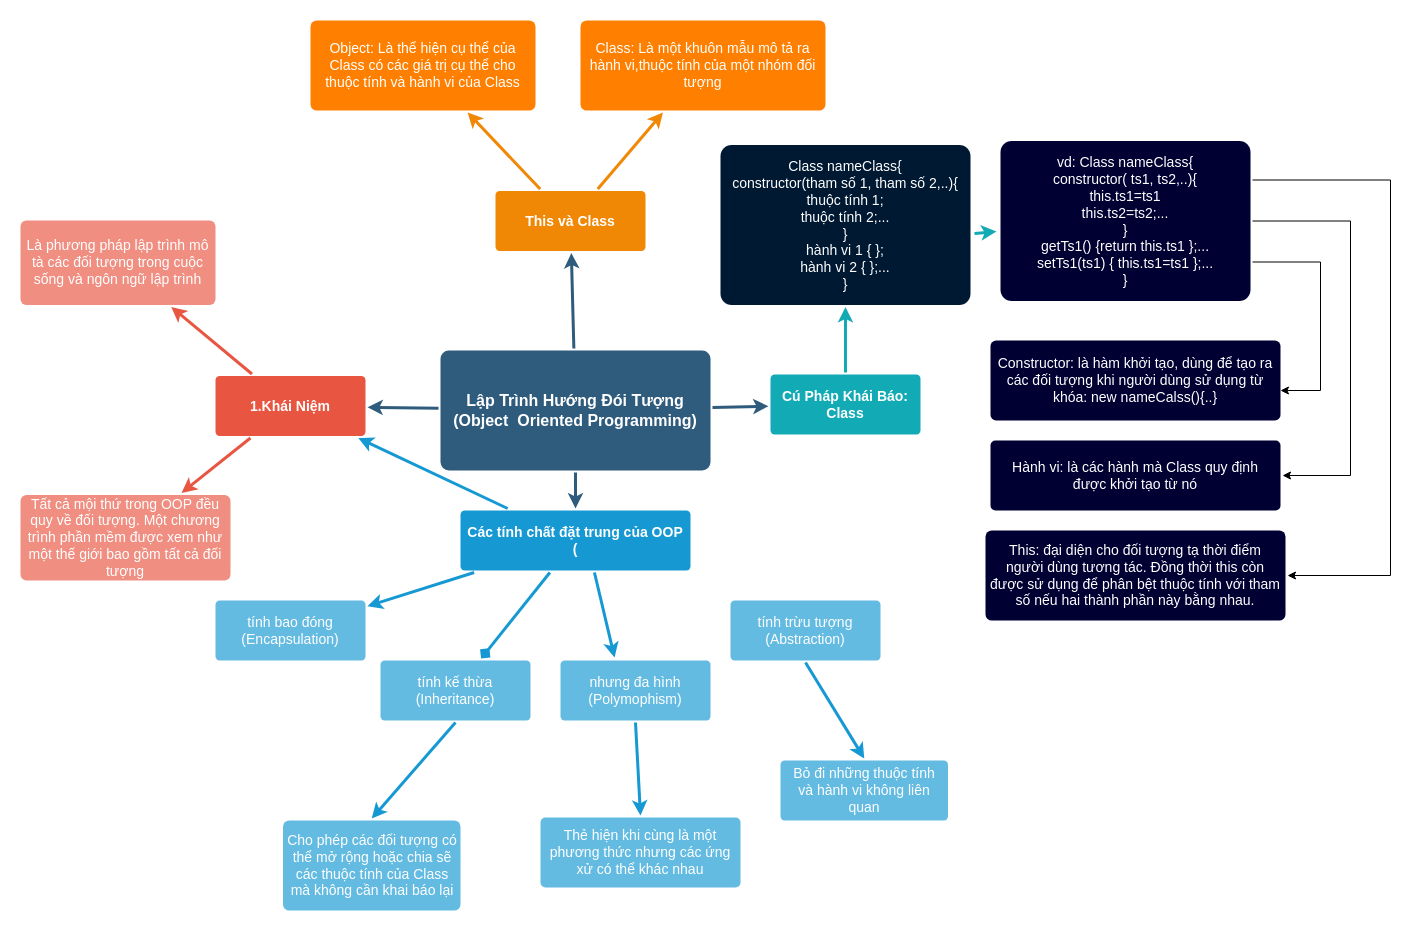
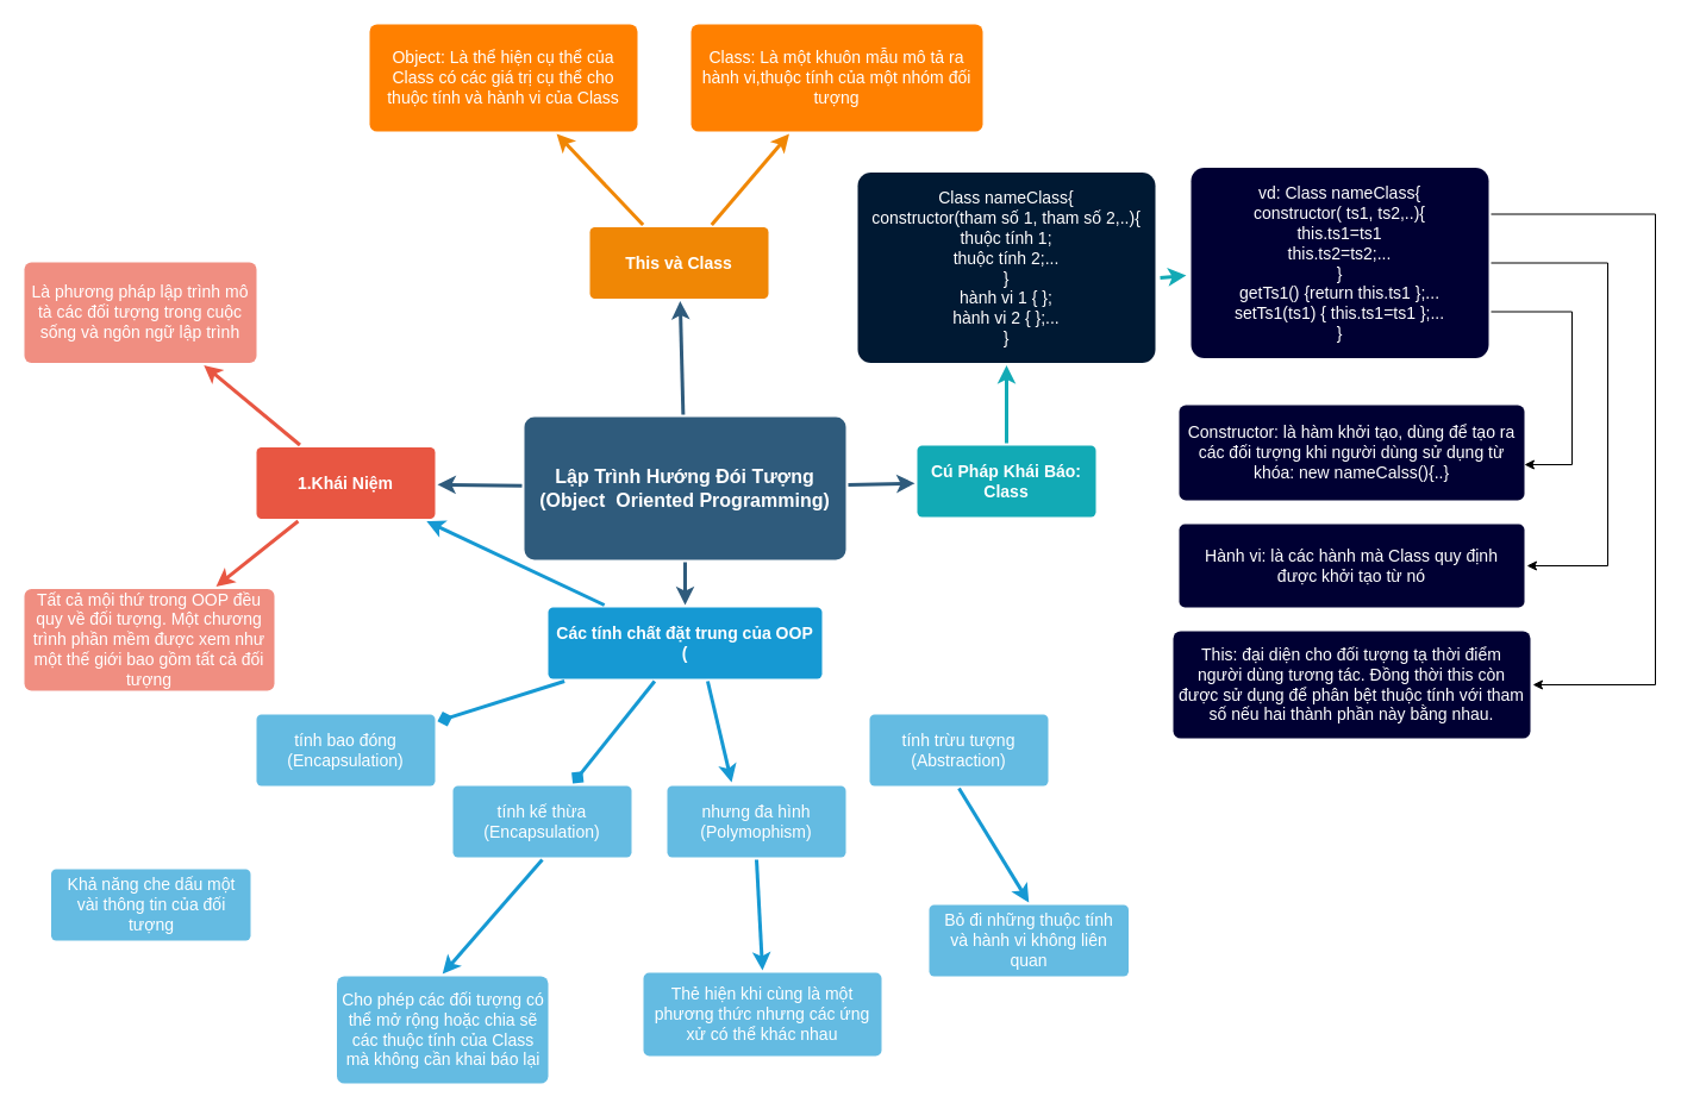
  <mxCell id="0" />
  <mxCell id="1" parent="0" />
  <mxCell id="2" value="" style="edgeStyle=none;rounded=0;jumpStyle=none;html=1;shadow=0;labelBackgroundColor=none;startArrow=none;startFill=0;endArrow=classic;endFill=1;jettySize=auto;orthogonalLoop=1;strokeColor=#2F5B7C;strokeWidth=3;fontFamily=Helvetica;fontSize=16;fontColor=#23445D;spacing=5;" parent="1" source="6" target="19" edge="1"><mxGeometry relative="1" as="geometry" /></mxCell>
  <mxCell id="3" value="" style="edgeStyle=none;rounded=0;jumpStyle=none;html=1;shadow=0;labelBackgroundColor=none;startArrow=none;startFill=0;endArrow=classic;endFill=1;jettySize=auto;orthogonalLoop=1;strokeColor=#2F5B7C;strokeWidth=3;fontFamily=Helvetica;fontSize=16;fontColor=#23445D;spacing=5;" parent="1" source="6" target="24" edge="1"><mxGeometry relative="1" as="geometry" /></mxCell>
  <mxCell id="4" value="" style="edgeStyle=none;rounded=0;jumpStyle=none;html=1;shadow=0;labelBackgroundColor=none;startArrow=none;startFill=0;endArrow=classic;endFill=1;jettySize=auto;orthogonalLoop=1;strokeColor=#2F5B7C;strokeWidth=3;fontFamily=Helvetica;fontSize=16;fontColor=#23445D;spacing=5;" parent="1" source="6" target="15" edge="1"><mxGeometry relative="1" as="geometry" /></mxCell>
  <mxCell id="5" value="" style="edgeStyle=none;rounded=0;jumpStyle=none;html=1;shadow=0;labelBackgroundColor=none;startArrow=none;startFill=0;endArrow=classic;endFill=1;jettySize=auto;orthogonalLoop=1;strokeColor=#2F5B7C;strokeWidth=3;fontFamily=Helvetica;fontSize=16;fontColor=#23445D;spacing=5;" parent="1" source="6" target="9" edge="1"><mxGeometry relative="1" as="geometry" /></mxCell>
  <mxCell id="6" value="Lập Trình Hướng Đói Tượng&lt;br&gt;(Object&amp;nbsp; Oriented Programming)" style="rounded=1;whiteSpace=wrap;html=1;shadow=0;labelBackgroundColor=none;strokeColor=none;strokeWidth=3;fillColor=#2F5B7C;fontFamily=Helvetica;fontSize=16;fontColor=#FFFFFF;align=center;fontStyle=1;spacing=5;arcSize=7;perimeterSpacing=2;" parent="1" vertex="1"><mxGeometry x="440" y="350" width="270" height="120" as="geometry" /></mxCell>
  <mxCell id="7" value="" style="edgeStyle=none;rounded=1;jumpStyle=none;html=1;shadow=0;labelBackgroundColor=none;startArrow=none;startFill=0;jettySize=auto;orthogonalLoop=1;strokeColor=#E85642;strokeWidth=3;fontFamily=Helvetica;fontSize=14;fontColor=#FFFFFF;spacing=5;fontStyle=1;fillColor=#b0e3e6;" parent="1" source="9" target="11" edge="1"><mxGeometry relative="1" as="geometry" /></mxCell>
  <mxCell id="8" value="" style="edgeStyle=none;rounded=1;jumpStyle=none;html=1;shadow=0;labelBackgroundColor=none;startArrow=none;startFill=0;jettySize=auto;orthogonalLoop=1;strokeColor=#E85642;strokeWidth=3;fontFamily=Helvetica;fontSize=14;fontColor=#FFFFFF;spacing=5;fontStyle=1;fillColor=#b0e3e6;" parent="1" source="9" target="10" edge="1"><mxGeometry relative="1" as="geometry" /></mxCell>
  <mxCell id="9" value="1.Khái Niệm" style="rounded=1;whiteSpace=wrap;html=1;shadow=0;labelBackgroundColor=none;strokeColor=none;strokeWidth=3;fillColor=#e85642;fontFamily=Helvetica;fontSize=14;fontColor=#FFFFFF;align=center;spacing=5;fontStyle=1;arcSize=7;perimeterSpacing=2;" parent="1" vertex="1"><mxGeometry x="215" y="375.5" width="150" height="60" as="geometry" /></mxCell>
  <mxCell id="10" value="Tất cả mội thứ trong OOP đều quy về đối tượng. Một chương trình phần mềm được xem như một thế giới bao gồm tất cả đối tượng" style="rounded=1;whiteSpace=wrap;html=1;shadow=0;labelBackgroundColor=none;strokeColor=none;strokeWidth=3;fillColor=#f08e81;fontFamily=Helvetica;fontSize=14;fontColor=#FFFFFF;align=center;spacing=5;fontStyle=0;arcSize=7;perimeterSpacing=2;" parent="1" vertex="1"><mxGeometry x="20" y="494.5" width="210" height="85.5" as="geometry" /></mxCell>
  <mxCell id="11" value="Là phương pháp lập trình mô tà các đối tượng trong cuộc sống và ngôn ngữ lập trình" style="rounded=1;whiteSpace=wrap;html=1;shadow=0;labelBackgroundColor=none;strokeColor=none;strokeWidth=3;fillColor=#f08e81;fontFamily=Helvetica;fontSize=14;fontColor=#FFFFFF;align=center;spacing=5;fontStyle=0;arcSize=7;perimeterSpacing=2;" parent="1" vertex="1"><mxGeometry x="20" y="220" width="195" height="84.5" as="geometry" /></mxCell>
- <mxCell id="12" value="" style="edgeStyle=none;rounded=0;jumpStyle=none;html=1;shadow=0;labelBackgroundColor=none;startArrow=none;startFill=0;endArrow=classic;endFill=1;jettySize=auto;orthogonalLoop=1;strokeColor=#1699D3;strokeWidth=3;fontFamily=Helvetica;fontSize=14;fontColor=#FFFFFF;spacing=5;" parent="1" source="15" target="18" edge="1"><mxGeometry relative="1" as="geometry" /></mxCell>
+ <mxCell id="12" value="" style="edgeStyle=none;rounded=0;jumpStyle=none;html=1;shadow=0;labelBackgroundColor=none;startArrow=none;startFill=0;endArrow=diamond;endFill=1;jettySize=auto;orthogonalLoop=1;strokeColor=#1699D3;strokeWidth=3;fontFamily=Helvetica;fontSize=14;fontColor=#FFFFFF;spacing=5;" parent="1" source="15" target="18" edge="1"><mxGeometry relative="1" as="geometry" /></mxCell>
  <mxCell id="13" value="" style="edgeStyle=none;rounded=0;jumpStyle=none;html=1;shadow=0;labelBackgroundColor=none;startArrow=none;startFill=0;endArrow=diamond;endFill=1;jettySize=auto;orthogonalLoop=1;strokeColor=#1699D3;strokeWidth=3;fontFamily=Helvetica;fontSize=14;fontColor=#FFFFFF;spacing=5;" parent="1" source="15" target="17" edge="1"><mxGeometry relative="1" as="geometry" /></mxCell>
  <mxCell id="14" value="" style="edgeStyle=none;rounded=0;jumpStyle=none;html=1;shadow=0;labelBackgroundColor=none;startArrow=none;startFill=0;endArrow=classic;endFill=1;jettySize=auto;orthogonalLoop=1;strokeColor=#1699D3;strokeWidth=3;fontFamily=Helvetica;fontSize=14;fontColor=#FFFFFF;spacing=5;" parent="1" source="15" target="9" edge="1"><mxGeometry relative="1" as="geometry" /></mxCell>
  <mxCell id="15" value="Các tính chất đặt trung của OOP&lt;br&gt;(" style="rounded=1;whiteSpace=wrap;html=1;shadow=0;labelBackgroundColor=none;strokeColor=none;strokeWidth=3;fillColor=#1699d3;fontFamily=Helvetica;fontSize=14;fontColor=#FFFFFF;align=center;spacing=5;fontStyle=1;arcSize=7;perimeterSpacing=2;" parent="1" vertex="1"><mxGeometry x="460" y="510" width="230" height="60" as="geometry" /></mxCell>
  <mxCell id="16" value="tính trừu tượng&lt;br&gt;(Abstraction)" style="rounded=1;whiteSpace=wrap;html=1;shadow=0;labelBackgroundColor=none;strokeColor=none;strokeWidth=3;fillColor=#64bbe2;fontFamily=Helvetica;fontSize=14;fontColor=#FFFFFF;align=center;spacing=5;arcSize=7;perimeterSpacing=2;" parent="1" vertex="1"><mxGeometry x="730" y="600" width="150" height="60" as="geometry" /></mxCell>
- <mxCell id="17" value="tính kế thừa&lt;br&gt;(Inheritance)" style="rounded=1;whiteSpace=wrap;html=1;shadow=0;labelBackgroundColor=none;strokeColor=none;strokeWidth=3;fillColor=#64bbe2;fontFamily=Helvetica;fontSize=14;fontColor=#FFFFFF;align=center;spacing=5;arcSize=7;perimeterSpacing=2;" parent="1" vertex="1"><mxGeometry x="380" y="660" width="150" height="60" as="geometry" /></mxCell>
+ <mxCell id="17" value="tính kế thừa&lt;br&gt;(Encapsulation)" style="rounded=1;whiteSpace=wrap;html=1;shadow=0;labelBackgroundColor=none;strokeColor=none;strokeWidth=3;fillColor=#64bbe2;fontFamily=Helvetica;fontSize=14;fontColor=#FFFFFF;align=center;spacing=5;arcSize=7;perimeterSpacing=2;" parent="1" vertex="1"><mxGeometry x="380" y="660" width="150" height="60" as="geometry" /></mxCell>
  <mxCell id="18" value="tính bao đóng&lt;br&gt;(Encapsulation)" style="rounded=1;whiteSpace=wrap;html=1;shadow=0;labelBackgroundColor=none;strokeColor=none;strokeWidth=3;fillColor=#64bbe2;fontFamily=Helvetica;fontSize=14;fontColor=#FFFFFF;align=center;spacing=5;arcSize=7;perimeterSpacing=2;" parent="1" vertex="1"><mxGeometry x="215" y="600" width="150" height="60" as="geometry" /></mxCell>
  <mxCell id="19" value="This và Class" style="rounded=1;whiteSpace=wrap;html=1;shadow=0;labelBackgroundColor=none;strokeColor=none;strokeWidth=3;fillColor=#F08705;fontFamily=Helvetica;fontSize=14;fontColor=#FFFFFF;align=center;spacing=5;fontStyle=1;arcSize=7;perimeterSpacing=2;" parent="1" vertex="1"><mxGeometry x="495" y="190.5" width="150" height="60" as="geometry" /></mxCell>
  <mxCell id="20" value="Class: Là một khuôn mẫu mô tả ra hành vi,thuộc tính của một nhóm đối tượng" style="rounded=1;whiteSpace=wrap;html=1;shadow=0;labelBackgroundColor=none;strokeColor=none;strokeWidth=3;fillColor=#FF8000;fontFamily=Helvetica;fontSize=14;fontColor=#FFFFFF;align=center;spacing=5;arcSize=7;perimeterSpacing=2;" parent="1" vertex="1"><mxGeometry x="580" y="20" width="245" height="90" as="geometry" /></mxCell>
  <mxCell id="21" value="" style="edgeStyle=none;rounded=0;jumpStyle=none;html=1;shadow=0;labelBackgroundColor=none;startArrow=none;startFill=0;endArrow=classic;endFill=1;jettySize=auto;orthogonalLoop=1;strokeColor=#F08705;strokeWidth=3;fontFamily=Helvetica;fontSize=14;fontColor=#FFFFFF;spacing=5;" parent="1" source="19" target="20" edge="1"><mxGeometry relative="1" as="geometry" /></mxCell>
  <mxCell id="22" value="Object: Là thể hiện cụ thể của Class có các giá trị cụ thể cho thuộc tính và hành vi của Class" style="rounded=1;whiteSpace=wrap;html=1;shadow=0;labelBackgroundColor=none;strokeColor=none;strokeWidth=3;fillColor=#FF8000;fontFamily=Helvetica;fontSize=14;fontColor=#FFFFFF;align=center;spacing=5;arcSize=7;perimeterSpacing=2;" parent="1" vertex="1"><mxGeometry x="310" y="20" width="225" height="90" as="geometry" /></mxCell>
  <mxCell id="23" value="" style="edgeStyle=none;rounded=0;jumpStyle=none;html=1;shadow=0;labelBackgroundColor=none;startArrow=none;startFill=0;endArrow=classic;endFill=1;jettySize=auto;orthogonalLoop=1;strokeColor=#F08705;strokeWidth=3;fontFamily=Helvetica;fontSize=14;fontColor=#FFFFFF;spacing=5;" parent="1" source="19" target="22" edge="1"><mxGeometry relative="1" as="geometry" /></mxCell>
  <mxCell id="24" value="Cú Pháp Khái Báo: Class" style="rounded=1;whiteSpace=wrap;html=1;shadow=0;labelBackgroundColor=none;strokeColor=none;strokeWidth=3;fillColor=#12aab5;fontFamily=Helvetica;fontSize=14;fontColor=#FFFFFF;align=center;spacing=5;fontStyle=1;arcSize=7;perimeterSpacing=2;" parent="1" vertex="1"><mxGeometry x="770" y="374" width="150" height="60" as="geometry" /></mxCell>
  <mxCell id="25" value="This: đại diện cho đối tượng tạ thời điểm người dùng tương tác. Đồng thời this còn được sử dụng để phân bệt thuộc tính với tham số nếu hai thành phần này bằng nhau." style="rounded=1;whiteSpace=wrap;html=1;shadow=0;labelBackgroundColor=none;strokeColor=none;strokeWidth=3;fillColor=#000033;fontFamily=Helvetica;fontSize=14;fontColor=#FFFFFF;align=center;spacing=5;fontStyle=0;arcSize=7;perimeterSpacing=2;" parent="1" vertex="1"><mxGeometry x="985" y="530" width="300" height="90" as="geometry" /></mxCell>
  <mxCell id="26" value="Hành vi: là các hành mà Class quy định được khởi tạo từ nó" style="rounded=1;whiteSpace=wrap;html=1;shadow=0;labelBackgroundColor=none;strokeColor=none;strokeWidth=3;fillColor=#000033;fontFamily=Helvetica;fontSize=14;fontColor=#FFFFFF;align=center;spacing=5;fontStyle=0;arcSize=7;perimeterSpacing=2;" parent="1" vertex="1"><mxGeometry x="990" y="440" width="290" height="70" as="geometry" /></mxCell>
  <mxCell id="27" value="Constructor: là hàm khởi tạo, dùng để tạo ra các đối tượng khi người dùng sử dụng từ khóa: new nameCalss(){..}" style="rounded=1;whiteSpace=wrap;html=1;shadow=0;labelBackgroundColor=none;strokeColor=none;strokeWidth=3;fillColor=#000033;fontFamily=Helvetica;fontSize=14;fontColor=#FFFFFF;align=center;spacing=5;fontStyle=0;arcSize=7;perimeterSpacing=2;" parent="1" vertex="1"><mxGeometry x="990" y="340" width="290" height="80" as="geometry" /></mxCell>
  <mxCell id="28" value="Class nameClass{&lt;br&gt;constructor(tham số 1, tham số 2,..){&lt;br&gt;thuộc tính 1;&lt;br&gt;thuộc tính 2;...&lt;br&gt;}&lt;br&gt;hành vi 1 { };&lt;br&gt;hành vi 2 { };...&lt;br&gt;}" style="rounded=1;whiteSpace=wrap;html=1;shadow=0;labelBackgroundColor=none;strokeColor=none;strokeWidth=3;fillColor=#001933;fontFamily=Helvetica;fontSize=14;fontColor=#FFFFFF;align=center;spacing=5;fontStyle=0;arcSize=7;perimeterSpacing=2;" parent="1" vertex="1"><mxGeometry x="720" y="144.5" width="250" height="160" as="geometry" /></mxCell>
  <mxCell id="29" value="" style="edgeStyle=none;rounded=1;jumpStyle=none;html=1;shadow=0;labelBackgroundColor=none;startArrow=none;startFill=0;jettySize=auto;orthogonalLoop=1;strokeColor=#12AAB5;strokeWidth=3;fontFamily=Helvetica;fontSize=14;fontColor=#FFFFFF;spacing=5;fontStyle=1;fillColor=#b0e3e6;" parent="1" source="24" target="28" edge="1"><mxGeometry relative="1" as="geometry" /></mxCell>
  <mxCell id="30" style="edgeStyle=orthogonalEdgeStyle;rounded=0;orthogonalLoop=1;jettySize=auto;html=1;exitX=1;exitY=0.75;exitDx=0;exitDy=0;entryX=0.993;entryY=0.619;entryDx=0;entryDy=0;entryPerimeter=0;" edge="1" parent="1" source="33" target="27"><mxGeometry relative="1" as="geometry"><mxPoint x="1370" y="390" as="targetPoint" /><Array as="points"><mxPoint x="1320" y="262" /><mxPoint x="1320" y="390" /></Array></mxGeometry></mxCell>
  <mxCell id="31" style="edgeStyle=orthogonalEdgeStyle;rounded=0;orthogonalLoop=1;jettySize=auto;html=1;exitX=1;exitY=0.5;exitDx=0;exitDy=0;entryX=1;entryY=0.5;entryDx=0;entryDy=0;" edge="1" parent="1" source="33" target="26"><mxGeometry relative="1" as="geometry"><mxPoint x="1370" y="510" as="targetPoint" /><Array as="points"><mxPoint x="1350" y="221" /><mxPoint x="1350" y="475" /></Array></mxGeometry></mxCell>
  <mxCell id="32" style="edgeStyle=orthogonalEdgeStyle;rounded=0;orthogonalLoop=1;jettySize=auto;html=1;exitX=1;exitY=0.25;exitDx=0;exitDy=0;entryX=1;entryY=0.5;entryDx=0;entryDy=0;" edge="1" parent="1" source="33" target="25"><mxGeometry relative="1" as="geometry"><mxPoint x="1400" y="630" as="targetPoint" /><Array as="points"><mxPoint x="1390" y="180" /><mxPoint x="1390" y="575" /></Array></mxGeometry></mxCell>
  <mxCell id="33" value="vd: Class nameClass{&lt;br&gt;constructor( ts1, ts2,..){&lt;br&gt;this.ts1=ts1&lt;br&gt;this.ts2=ts2;...&lt;br&gt;}&lt;br&gt;getTs1() {return this.ts1 };...&lt;br&gt;setTs1(ts1) { this.ts1=ts1 };...&lt;br&gt;}" style="rounded=1;whiteSpace=wrap;html=1;shadow=0;labelBackgroundColor=none;strokeColor=none;strokeWidth=3;fillColor=#000033;fontFamily=Helvetica;fontSize=14;fontColor=#FFFFFF;align=center;spacing=5;fontStyle=0;arcSize=7;perimeterSpacing=2;" vertex="1" parent="1"><mxGeometry x="1000" y="140.5" width="250" height="160" as="geometry" /></mxCell>
  <mxCell id="34" value="" style="edgeStyle=none;rounded=1;jumpStyle=none;html=1;shadow=0;labelBackgroundColor=none;startArrow=none;startFill=0;jettySize=auto;orthogonalLoop=1;strokeColor=#12AAB5;strokeWidth=3;fontFamily=Helvetica;fontSize=14;fontColor=#FFFFFF;spacing=5;fontStyle=1;fillColor=#b0e3e6;entryX=-0.008;entryY=0.564;entryDx=0;entryDy=0;exitX=1.008;exitY=0.552;exitDx=0;exitDy=0;exitPerimeter=0;entryPerimeter=0;" edge="1" parent="1" source="28" target="33"><mxGeometry relative="1" as="geometry"><mxPoint x="990" y="250" as="sourcePoint" /><mxPoint x="990" y="184.5" as="targetPoint" /></mxGeometry></mxCell>
  <mxCell id="35" value="nhưng đa hình&lt;br&gt;(Polymophism)" style="rounded=1;whiteSpace=wrap;html=1;shadow=0;labelBackgroundColor=none;strokeColor=none;strokeWidth=3;fillColor=#64bbe2;fontFamily=Helvetica;fontSize=14;fontColor=#FFFFFF;align=center;spacing=5;arcSize=7;perimeterSpacing=2;" vertex="1" parent="1"><mxGeometry x="560" y="660" width="150" height="60" as="geometry" /></mxCell>
  <mxCell id="36" value="" style="edgeStyle=none;rounded=0;jumpStyle=none;html=1;shadow=0;labelBackgroundColor=none;startArrow=none;startFill=0;endArrow=classic;endFill=1;jettySize=auto;orthogonalLoop=1;strokeColor=#1699D3;strokeWidth=3;fontFamily=Helvetica;fontSize=14;fontColor=#FFFFFF;spacing=5;exitX=0.581;exitY=1;exitDx=0;exitDy=0;exitPerimeter=0;entryX=0.364;entryY=-0.016;entryDx=0;entryDy=0;entryPerimeter=0;" edge="1" parent="1" source="15" target="35"><mxGeometry relative="1" as="geometry"><mxPoint x="600" y="600" as="sourcePoint" /><mxPoint x="531.2" y="686" as="targetPoint" /></mxGeometry></mxCell>
+ <mxCell id="37" value="Khả năng che dấu một vài thông tin của đối tượng" style="rounded=1;whiteSpace=wrap;html=1;shadow=0;labelBackgroundColor=none;strokeColor=none;strokeWidth=3;fillColor=#64bbe2;fontFamily=Helvetica;fontSize=14;fontColor=#FFFFFF;align=center;spacing=5;arcSize=7;perimeterSpacing=2;" vertex="1" parent="1"><mxGeometry x="42.5" y="730" width="167.5" height="60" as="geometry" /></mxCell>
  <mxCell id="38" value="Cho phép các đối tượng có thể mở rộng hoặc chia sẽ các thuộc tính của Class mà không cần khai báo lại" style="rounded=1;whiteSpace=wrap;html=1;shadow=0;labelBackgroundColor=none;strokeColor=none;strokeWidth=3;fillColor=#64bbe2;fontFamily=Helvetica;fontSize=14;fontColor=#FFFFFF;align=center;spacing=5;arcSize=7;perimeterSpacing=2;" vertex="1" parent="1"><mxGeometry x="282.5" y="820" width="177.5" height="90" as="geometry" /></mxCell>
  <mxCell id="39" value="Thẻ hiện khi cùng là một phương thức nhưng các ứng xử có thể khác nhau" style="rounded=1;whiteSpace=wrap;html=1;shadow=0;labelBackgroundColor=none;strokeColor=none;strokeWidth=3;fillColor=#64bbe2;fontFamily=Helvetica;fontSize=14;fontColor=#FFFFFF;align=center;spacing=5;arcSize=7;perimeterSpacing=2;" vertex="1" parent="1"><mxGeometry x="540" y="817" width="200" height="70" as="geometry" /></mxCell>
  <mxCell id="40" value="Bỏ đi những thuộc tính và hành vi không liên quan" style="rounded=1;whiteSpace=wrap;html=1;shadow=0;labelBackgroundColor=none;strokeColor=none;strokeWidth=3;fillColor=#64bbe2;fontFamily=Helvetica;fontSize=14;fontColor=#FFFFFF;align=center;spacing=5;arcSize=7;perimeterSpacing=2;" vertex="1" parent="1"><mxGeometry x="780" y="760" width="167.5" height="60" as="geometry" /></mxCell>
  <mxCell id="41" value="" style="edgeStyle=none;rounded=0;jumpStyle=none;html=1;shadow=0;labelBackgroundColor=none;startArrow=none;startFill=0;endArrow=classic;endFill=1;jettySize=auto;orthogonalLoop=1;strokeColor=#1699D3;strokeWidth=3;fontFamily=Helvetica;fontSize=14;fontColor=#FFFFFF;spacing=5;exitX=0.5;exitY=1;exitDx=0;exitDy=0;entryX=0.5;entryY=0;entryDx=0;entryDy=0;" edge="1" parent="1" source="35" target="39"><mxGeometry relative="1" as="geometry"><mxPoint x="630" y="760" as="sourcePoint" /><mxPoint x="650.102" y="844.976" as="targetPoint" /></mxGeometry></mxCell>
  <mxCell id="42" value="" style="edgeStyle=none;rounded=0;jumpStyle=none;html=1;shadow=0;labelBackgroundColor=none;startArrow=none;startFill=0;endArrow=classic;endFill=1;jettySize=auto;orthogonalLoop=1;strokeColor=#1699D3;strokeWidth=3;fontFamily=Helvetica;fontSize=14;fontColor=#FFFFFF;spacing=5;exitX=0.5;exitY=1;exitDx=0;exitDy=0;entryX=0.5;entryY=0;entryDx=0;entryDy=0;" edge="1" parent="1" source="16" target="40"><mxGeometry relative="1" as="geometry"><mxPoint x="840" y="700" as="sourcePoint" /><mxPoint x="860.102" y="784.976" as="targetPoint" /></mxGeometry></mxCell>
  <mxCell id="43" value="" style="edgeStyle=none;rounded=0;jumpStyle=none;html=1;shadow=0;labelBackgroundColor=none;startArrow=none;startFill=0;endArrow=classic;endFill=1;jettySize=auto;orthogonalLoop=1;strokeColor=#1699D3;strokeWidth=3;fontFamily=Helvetica;fontSize=14;fontColor=#FFFFFF;spacing=5;exitX=0.5;exitY=1;exitDx=0;exitDy=0;entryX=0.5;entryY=0;entryDx=0;entryDy=0;" edge="1" parent="1" source="17" target="38"><mxGeometry relative="1" as="geometry"><mxPoint x="400" y="760" as="sourcePoint" /><mxPoint x="420.102" y="844.976" as="targetPoint" /></mxGeometry></mxCell>
